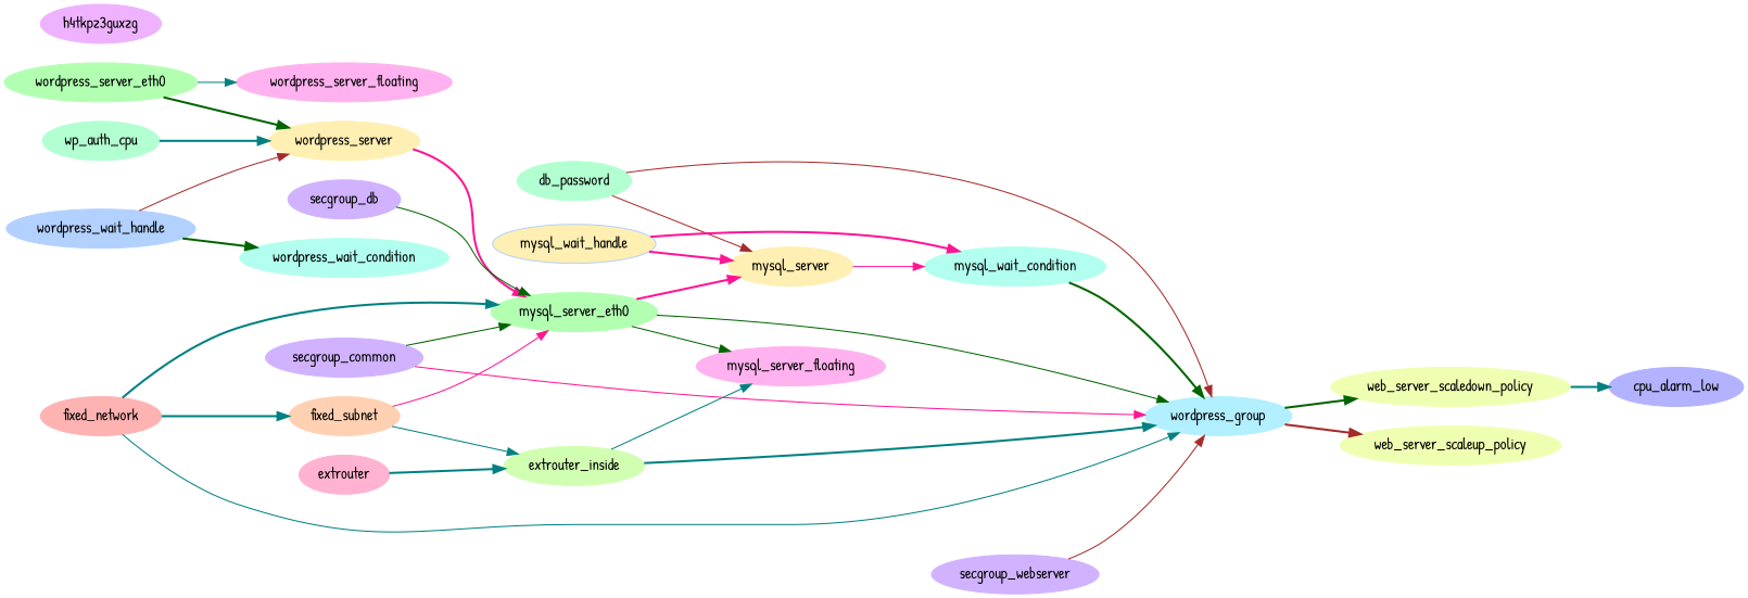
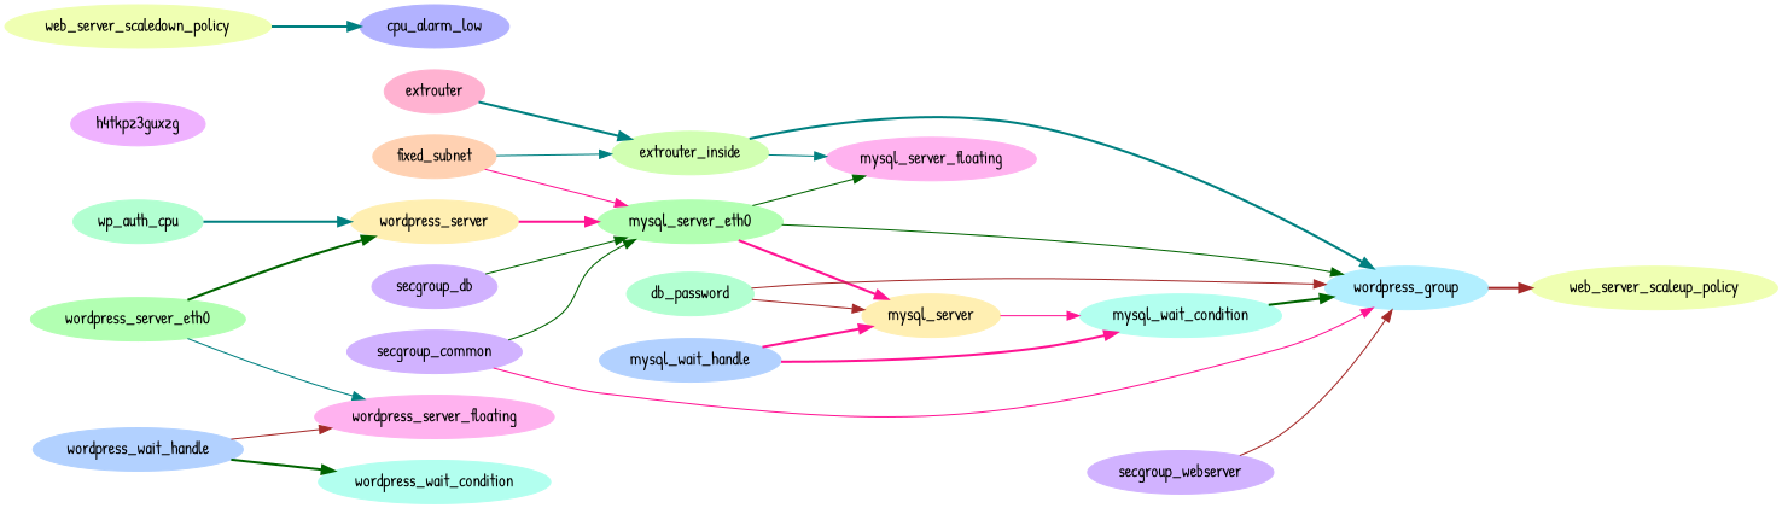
  digraph {
    fontname="Patrick Hand"
    rankdir=LR
    node [color="#D1B2FF" fontname="Patrick Hand" style=filled]
    edge [color=teal fontname="Patrick Hand" style=bold]
    n1 [color="#FFEFB2" label=wordpress_server]
    n2 [color="#B2FFB2" label=mysql_server_eth0]
    n3 [color="#B2FFEF" label=wordpress_wait_condition]
    n4 [color="#B2FFB2" label=wordpress_server_eth0]
    n5 [color="#FFB2EF" label=wordpress_server_floating]
    n6 [color="#B2D1FF" label=wordpress_wait_handle]
    n7 [color="#B2FFD1" label=wp_auth_cpu]
    n8 [color="#EFB2FF" label=h4tkpz3guxzg]
    n9 [color="#B2B2FF" label=cpu_alarm_low]
    n10 [color="#B2FFD1" label=db_password]
    n11 [color="#FFEFB2" label=mysql_server]
    n12 [color="#B2EFFF" label=wordpress_group]
    n13 [color="#B2FFEF" label=mysql_wait_condition]
    n14 [color="#EFFFB2" label=web_server_scaledown_policy]
    n15 [color="#EFFFB2" label=web_server_scaleup_policy]
    n16 [color="#FFB2D1" label=extrouter]
    n17 [color="#D1FFB2" label=extrouter_inside]
    n18 [color="#FFB2EF" label=mysql_server_floating]
-   n19 [color="#FFB2B2" label=fixed_network]
    n20 [color="#FFD1B2" label=fixed_subnet]
-   n21 [color="#B2D1FF" label=mysql_wait_handle fillcolor="#FFEFB2"]
+   n21 [color="#B2D1FF" label=mysql_wait_handle]
    n22 [label=secgroup_common]
    n23 [label=secgroup_db]
    n24 [label=secgroup_webserver]
    n1 -> n2 [color=deeppink]
    n2 -> n11 [color=deeppink]
    n2 -> n12 [color=darkgreen style=solid]
    n2 -> n18 [color=darkgreen style=solid]
    n4 -> n1 [color=darkgreen]
    n4 -> n5 [style=solid]
-   n6 -> n1 [color=brown style=solid]
+   n6 -> n5 [color=brown style=solid]
    n6 -> n3 [color=darkgreen]
    n7 -> n1
    n10 -> n11 [color=brown style=solid]
    n10 -> n12 [color=brown style=solid]
    n11 -> n13 [color=deeppink style=solid]
-   n12 -> n14 [color=darkgreen]
    n12 -> n15 [color=brown]
    n13 -> n12 [color=darkgreen]
    n14 -> n9
    n16 -> n17
    n17 -> n12
    n17 -> n18 [style=solid]
-   n19 -> n2
-   n19 -> n12 [style=solid]
-   n19 -> n20
    n20 -> n2 [color=deeppink style=solid]
    n20 -> n17 [style=solid]
    n21 -> n11 [color=deeppink]
    n21 -> n13 [color=deeppink]
    n22 -> n2 [color=darkgreen style=solid]
    n22 -> n12 [color=deeppink style=solid]
    n23 -> n2 [color=darkgreen style=solid]
    n24 -> n12 [color=brown style=solid]
  }
